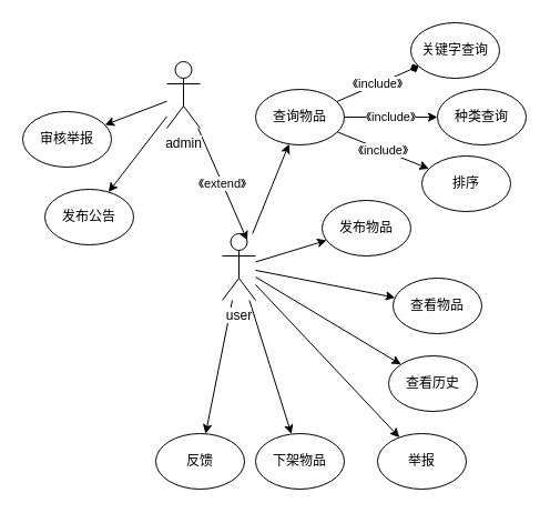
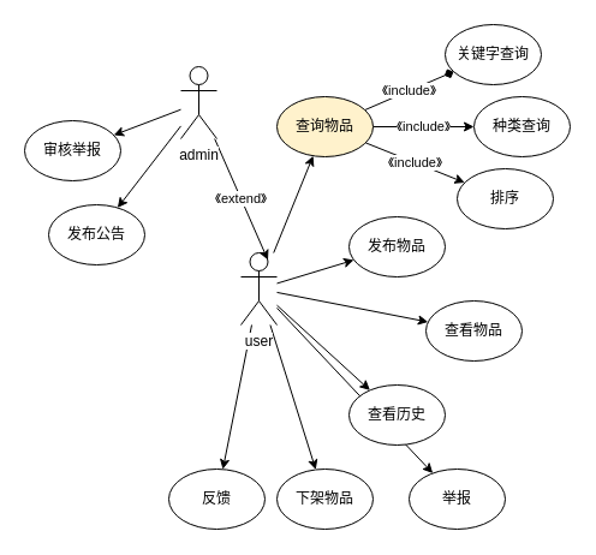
  <mxCell id="0" />
  <mxCell id="1" parent="0" />
  <mxCell id="2" style="rounded=0;orthogonalLoop=1;jettySize=auto;html=1;" edge="1" parent="1" source="9" target="13"><mxGeometry relative="1" as="geometry" /></mxCell>
  <mxCell id="3" style="edgeStyle=none;rounded=0;orthogonalLoop=1;jettySize=auto;html=1;" edge="1" parent="1" source="9" target="15"><mxGeometry relative="1" as="geometry" /></mxCell>
  <mxCell id="4" style="edgeStyle=none;rounded=0;orthogonalLoop=1;jettySize=auto;html=1;" edge="1" parent="1" source="9" target="14"><mxGeometry relative="1" as="geometry" /></mxCell>
  <mxCell id="5" style="edgeStyle=none;rounded=0;orthogonalLoop=1;jettySize=auto;html=1;" edge="1" parent="1" source="9" target="17"><mxGeometry relative="1" as="geometry" /></mxCell>
  <mxCell id="6" style="edgeStyle=none;rounded=0;orthogonalLoop=1;jettySize=auto;html=1;" edge="1" parent="1" source="9" target="19"><mxGeometry relative="1" as="geometry" /></mxCell>
  <mxCell id="7" style="edgeStyle=none;rounded=0;orthogonalLoop=1;jettySize=auto;html=1;" edge="1" parent="1" source="9" target="20"><mxGeometry relative="1" as="geometry" /></mxCell>
  <mxCell id="8" style="edgeStyle=none;rounded=0;orthogonalLoop=1;jettySize=auto;html=1;" edge="1" parent="1" source="9" target="18"><mxGeometry relative="1" as="geometry" /></mxCell>
  <mxCell id="9" value="user&lt;br&gt;" style="shape=umlActor;verticalLabelPosition=bottom;labelBackgroundColor=#ffffff;verticalAlign=top;html=1;outlineConnect=0;" vertex="1" parent="1"><mxGeometry x="200" y="210" width="30" height="60" as="geometry" /></mxCell>
  <mxCell id="10" value="《include》" style="edgeStyle=none;rounded=0;orthogonalLoop=1;jettySize=auto;html=1;" edge="1" parent="1" source="13" target="29"><mxGeometry relative="1" as="geometry" /></mxCell>
  <mxCell id="11" value="《include》" style="edgeStyle=none;rounded=0;orthogonalLoop=1;jettySize=auto;html=1;" edge="1" parent="1" source="13" target="28"><mxGeometry relative="1" as="geometry" /></mxCell>
  <mxCell id="12" value="《include》" style="edgeStyle=none;rounded=0;orthogonalLoop=1;jettySize=auto;html=1;endArrow=diamond;" edge="1" parent="1" source="13" target="27"><mxGeometry relative="1" as="geometry" /></mxCell>
- <mxCell id="13" value="查询物品" style="ellipse;whiteSpace=wrap;html=1;" vertex="1" parent="1"><mxGeometry x="230" y="80" width="80" height="50" as="geometry" /></mxCell>
+ <mxCell id="13" value="查询物品" style="ellipse;whiteSpace=wrap;html=1;fillColor=#fff2cc;" vertex="1" parent="1"><mxGeometry x="230" y="80" width="80" height="50" as="geometry" /></mxCell>
  <mxCell id="14" value="发布物品" style="ellipse;whiteSpace=wrap;html=1;" vertex="1" parent="1"><mxGeometry x="290" y="180" width="80" height="50" as="geometry" /></mxCell>
  <mxCell id="15" value="查看物品" style="ellipse;whiteSpace=wrap;html=1;" vertex="1" parent="1"><mxGeometry x="354" y="250" width="80" height="50" as="geometry" /></mxCell>
  <mxCell id="16" style="edgeStyle=none;rounded=0;orthogonalLoop=1;jettySize=auto;html=1;exitX=0;exitY=0.333;exitDx=0;exitDy=0;exitPerimeter=0;" edge="1" parent="1" source="9" target="9"><mxGeometry relative="1" as="geometry" /></mxCell>
- <mxCell id="17" value="查看历史" style="ellipse;whiteSpace=wrap;html=1;" vertex="1" parent="1"><mxGeometry x="350" y="320" width="80" height="50" as="geometry" /></mxCell>
+ <mxCell id="17" value="查看历史" style="ellipse;whiteSpace=wrap;html=1;" vertex="1" parent="1"><mxGeometry x="290" y="320" width="80" height="50" as="geometry" /></mxCell>
  <mxCell id="18" value="下架物品" style="ellipse;whiteSpace=wrap;html=1;" vertex="1" parent="1"><mxGeometry x="230" y="390" width="80" height="50" as="geometry" /></mxCell>
  <mxCell id="19" value="举报" style="ellipse;whiteSpace=wrap;html=1;" vertex="1" parent="1"><mxGeometry x="340" y="390" width="80" height="50" as="geometry" /></mxCell>
  <mxCell id="20" value="反馈" style="ellipse;whiteSpace=wrap;html=1;" vertex="1" parent="1"><mxGeometry x="140" y="390" width="80" height="50" as="geometry" /></mxCell>
  <mxCell id="21" style="edgeStyle=none;rounded=0;orthogonalLoop=1;jettySize=auto;html=1;" edge="1" parent="1" source="24" target="26"><mxGeometry relative="1" as="geometry" /></mxCell>
  <mxCell id="22" style="edgeStyle=none;rounded=0;orthogonalLoop=1;jettySize=auto;html=1;" edge="1" parent="1" source="24" target="25"><mxGeometry relative="1" as="geometry" /></mxCell>
  <mxCell id="23" value="《extend》" style="edgeStyle=none;rounded=0;orthogonalLoop=1;jettySize=auto;html=1;entryX=0.75;entryY=0.1;entryDx=0;entryDy=0;entryPerimeter=0;" edge="1" parent="1" source="24" target="9"><mxGeometry relative="1" as="geometry" /></mxCell>
  <mxCell id="24" value="admin" style="shape=umlActor;verticalLabelPosition=bottom;labelBackgroundColor=#ffffff;verticalAlign=top;html=1;outlineConnect=0;" vertex="1" parent="1"><mxGeometry x="150" y="55" width="30" height="60" as="geometry" /></mxCell>
  <mxCell id="25" value="审核举报" style="ellipse;whiteSpace=wrap;html=1;" vertex="1" parent="1"><mxGeometry x="20" y="100" width="80" height="50" as="geometry" /></mxCell>
  <mxCell id="26" value="发布公告" style="ellipse;whiteSpace=wrap;html=1;" vertex="1" parent="1"><mxGeometry x="40" y="170" width="80" height="50" as="geometry" /></mxCell>
  <mxCell id="27" value="关键字查询" style="ellipse;whiteSpace=wrap;html=1;" vertex="1" parent="1"><mxGeometry x="370" width="80" height="50" as="geometry" y="20" /></mxCell>
  <mxCell id="28" value="种类查询" style="ellipse;whiteSpace=wrap;html=1;" vertex="1" parent="1"><mxGeometry x="394" y="80" width="80" height="50" as="geometry" /></mxCell>
  <mxCell id="29" value="排序" style="ellipse;whiteSpace=wrap;html=1;" vertex="1" parent="1"><mxGeometry x="380" y="140" width="80" height="50" as="geometry" /></mxCell>
